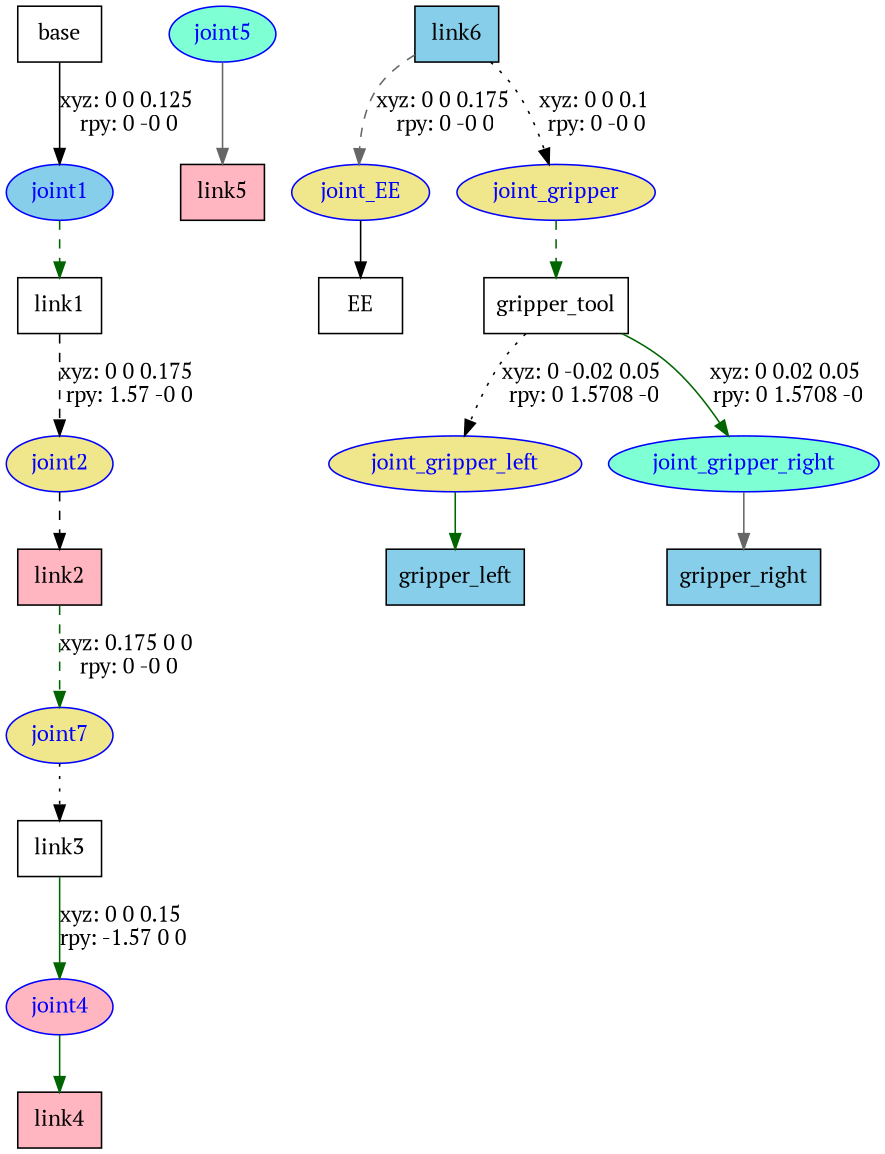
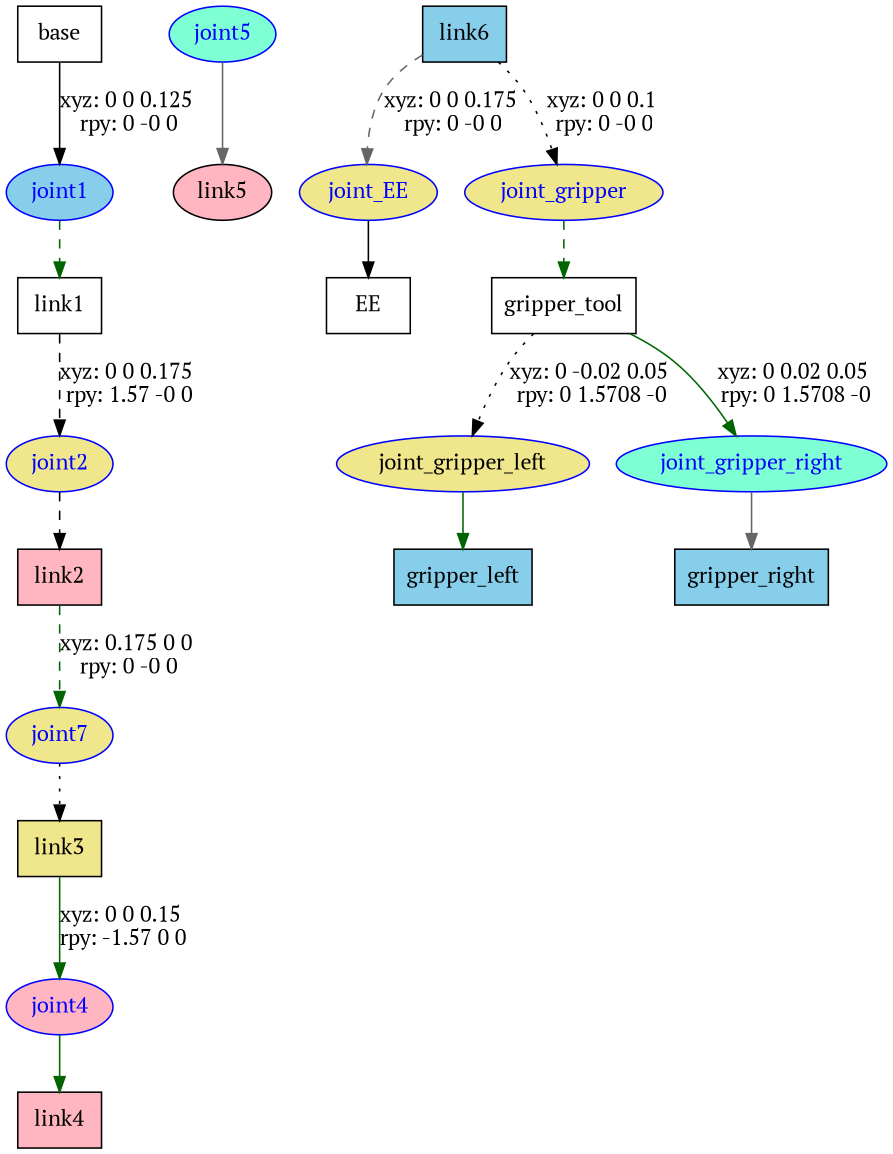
  digraph {
    fontname="PT Serif"
    node [fillcolor=khaki fontname="PT Serif" shape=box style=filled]
    edge [color=black fontname="PT Serif" style=solid]
    n1 [fillcolor=white label=base]
    joint1 [color=blue fillcolor=skyblue fontcolor=blue shape=ellipse]
    n3 [fillcolor=white label=link1]
    joint2 [color=blue fontcolor=blue shape=ellipse]
    n5 [fillcolor=lightpink label=link2]
    n6 [color=blue fontcolor=blue label=joint7 shape=ellipse]
-   n7 [fillcolor=white label=link3]
+   n7 [label=link3]
    joint4 [color=blue fillcolor=lightpink fontcolor=blue shape=ellipse]
    n9 [fillcolor=lightpink label=link4]
    joint5 [color=blue fillcolor=aquamarine fontcolor=blue shape=ellipse]
-   n11 [fillcolor=lightpink label=link5]
+   n11 [fillcolor=lightpink label=link5 shape=ellipse]
    n12 [fillcolor=skyblue label=link6]
    joint_EE [color=blue fontcolor=blue shape=ellipse]
    joint_gripper [color=blue fontcolor=blue shape=ellipse]
    n15 [fillcolor=white label=EE]
    n16 [fillcolor=white label=gripper_tool]
-   joint_gripper_left [color=blue fontcolor=blue shape=ellipse]
+   joint_gripper_left [color=blue fontcolor=black shape=ellipse]
    joint_gripper_right [color=blue fillcolor=aquamarine fontcolor=blue shape=ellipse]
    n19 [fillcolor=skyblue label=gripper_left]
    n20 [fillcolor=skyblue label=gripper_right]
    n1 -> joint1 [label="xyz: 0 0 0.125 \nrpy: 0 -0 0"]
    joint1 -> n3 [color=darkgreen style=dashed]
    n3 -> joint2 [label="xyz: 0 0 0.175 \nrpy: 1.57 -0 0" style=dashed]
    joint2 -> n5 [style=dashed]
    n5 -> n6 [color=darkgreen label="xyz: 0.175 0 0 \nrpy: 0 -0 0" style=dashed]
    n6 -> n7 [style=dotted]
    n7 -> joint4 [color=darkgreen label="xyz: 0 0 0.15 \nrpy: -1.57 0 0"]
    joint4 -> n9 [color=darkgreen]
    joint5 -> n11 [color=gray40]
    n12 -> joint_EE [color=gray40 label="xyz: 0 0 0.175 \nrpy: 0 -0 0" style=dashed]
    n12 -> joint_gripper [label="xyz: 0 0 0.1 \nrpy: 0 -0 0" style=dotted]
    joint_EE -> n15
    joint_gripper -> n16 [color=darkgreen style=dashed]
    n16 -> joint_gripper_left [label="xyz: 0 -0.02 0.05 \nrpy: 0 1.5708 -0" style=dotted]
    n16 -> joint_gripper_right [color=darkgreen label="xyz: 0 0.02 0.05 \nrpy: 0 1.5708 -0"]
    joint_gripper_left -> n19 [color=darkgreen]
    joint_gripper_right -> n20 [color=gray40]
  }
